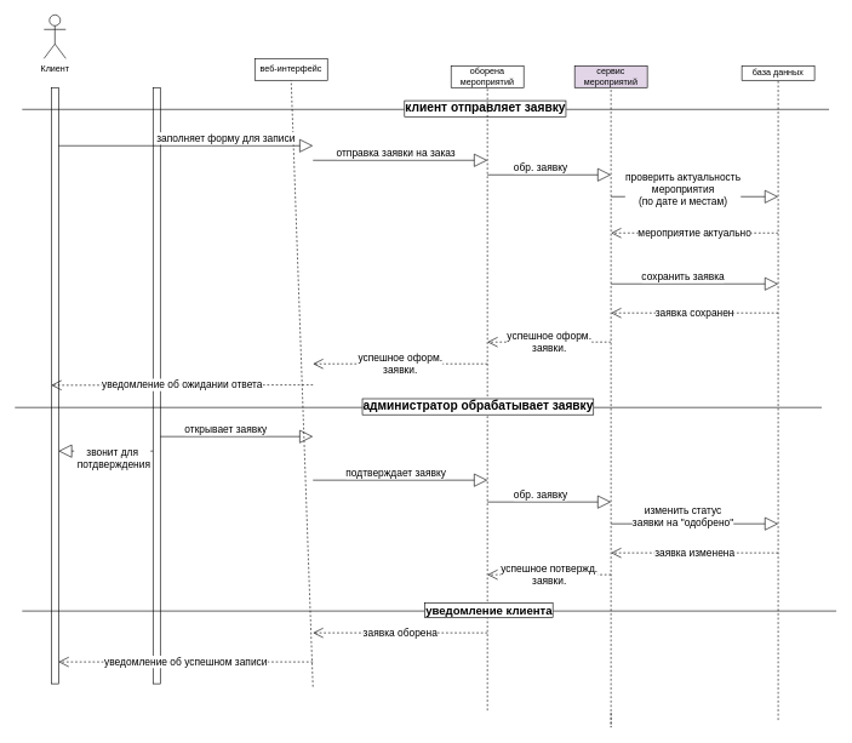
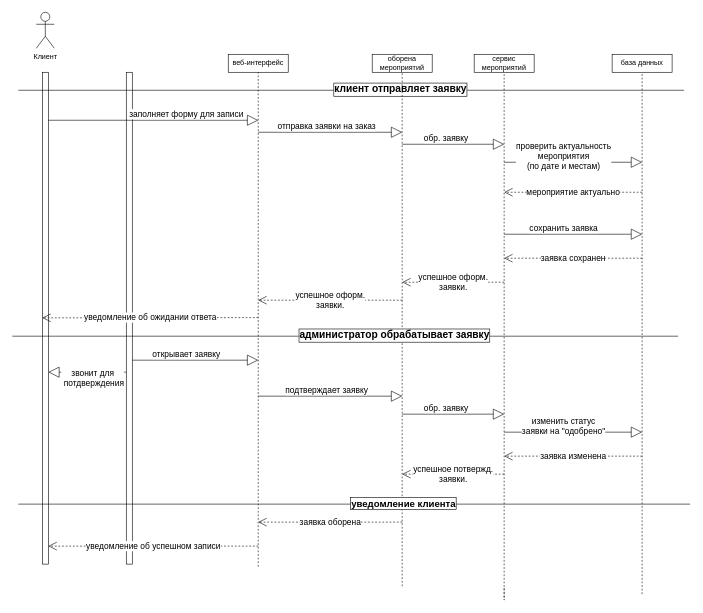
  <mxCell id="0" />
  <mxCell id="1" parent="0" />
  <mxCell id="2" value="&lt;span style=&quot;color: rgba(0, 0, 0, 0); font-family: monospace; font-size: 0px; text-align: start;&quot;&gt;%3CmxGraphModel%3E%3Croot%3E%3CmxCell%20id%3D%220%22%2F%3E%3CmxCell%20id%3D%221%22%20parent%3D%220%22%2F%3E%3CmxCell%20id%3D%222%22%20value%3D%22%D0%9E%D1%88%D0%B8%D0%B1%D0%BA%D0%B0%20%D0%B4%D0%BE%D0%B1%D0%B0%D0%B2%D0%BB%D0%B5%D0%BD%D0%B8%D1%8F%22%20style%3D%22html%3D1%3BverticalAlign%3Dbottom%3BendArrow%3Dopen%3Bdashed%3D1%3BendSize%3D8%3Bcurved%3D0%3Brounded%3D0%3B%22%20edge%3D%221%22%20parent%3D%221%22%3E%3CmxGeometry%20x%3D%22-0.556%22%20relative%3D%221%22%20as%3D%22geometry%22%3E%3CmxPoint%20x%3D%22870%22%20y%3D%22270%22%20as%3D%22sourcePoint%22%2F%3E%3CmxPoint%20x%3D%22510%22%20y%3D%22270%22%20as%3D%22targetPoint%22%2F%3E%3CmxPoint%20as%3D%22offset%22%2F%3E%3C%2FmxGeometry%3E%3C%2FmxCell%3E%3C%2Froot%3E%3C%2FmxGraphModel%3E&lt;/span&gt;" style="html=1;points=[];perimeter=orthogonalPerimeter;outlineConnect=0;targetShapes=umlLifeline;portConstraint=eastwest;newEdgeStyle={&quot;edgeStyle&quot;:&quot;elbowEdgeStyle&quot;,&quot;elbow&quot;:&quot;vertical&quot;,&quot;curved&quot;:0,&quot;rounded&quot;:0};" parent="1" vertex="1"><mxGeometry x="210" y="120" width="10" height="820" as="geometry" /></mxCell>
  <mxCell id="3" value="Клиент" style="shape=umlActor;verticalLabelPosition=bottom;verticalAlign=top;html=1;" parent="1" vertex="1"><mxGeometry x="60" y="20" width="30" height="60" as="geometry" /></mxCell>
  <mxCell id="4" value="&lt;span style=&quot;color: rgba(0, 0, 0, 0); font-family: monospace; font-size: 0px; text-align: start;&quot;&gt;%3CmxGraphModel%3E%3Croot%3E%3CmxCell%20id%3D%220%22%2F%3E%3CmxCell%20id%3D%221%22%20parent%3D%220%22%2F%3E%3CmxCell%20id%3D%222%22%20value%3D%22%D0%9E%D1%88%D0%B8%D0%B1%D0%BA%D0%B0%20%D0%B4%D0%BE%D0%B1%D0%B0%D0%B2%D0%BB%D0%B5%D0%BD%D0%B8%D1%8F%22%20style%3D%22html%3D1%3BverticalAlign%3Dbottom%3BendArrow%3Dopen%3Bdashed%3D1%3BendSize%3D8%3Bcurved%3D0%3Brounded%3D0%3B%22%20edge%3D%221%22%20parent%3D%221%22%3E%3CmxGeometry%20x%3D%22-0.556%22%20relative%3D%221%22%20as%3D%22geometry%22%3E%3CmxPoint%20x%3D%22870%22%20y%3D%22270%22%20as%3D%22sourcePoint%22%2F%3E%3CmxPoint%20x%3D%22510%22%20y%3D%22270%22%20as%3D%22targetPoint%22%2F%3E%3CmxPoint%20as%3D%22offset%22%2F%3E%3C%2FmxGeometry%3E%3C%2FmxCell%3E%3C%2Froot%3E%3C%2FmxGraphModel%3E&lt;/span&gt;" style="html=1;points=[];perimeter=orthogonalPerimeter;outlineConnect=0;targetShapes=umlLifeline;portConstraint=eastwest;newEdgeStyle={&quot;edgeStyle&quot;:&quot;elbowEdgeStyle&quot;,&quot;elbow&quot;:&quot;vertical&quot;,&quot;curved&quot;:0,&quot;rounded&quot;:0};" parent="1" vertex="1"><mxGeometry x="70" y="120" width="10" height="820" as="geometry" /></mxCell>
  <mxCell id="5" value="" style="endArrow=none;html=1;rounded=0;" parent="1" edge="1"><mxGeometry width="50" height="50" relative="1" as="geometry"><mxPoint x="30" y="150" as="sourcePoint" /><mxPoint x="1140" y="150" as="targetPoint" /></mxGeometry></mxCell>
  <mxCell id="6" value="&lt;font style=&quot;font-size: 17px;&quot;&gt;клиент отправляет заявку&lt;/font&gt;" style="edgeLabel;html=1;align=center;verticalAlign=middle;resizable=0;points=[];fontStyle=1;labelBorderColor=default;" parent="5" vertex="1" connectable="0"><mxGeometry x="-0.075" y="2" relative="1" as="geometry"><mxPoint x="123" as="offset" /></mxGeometry></mxCell>
- <mxCell id="7" value="веб-интерфейс" style="rounded=0;whiteSpace=wrap;html=1;" parent="1" vertex="1"><mxGeometry x="350" y="80" width="100" height="30" as="geometry" /></mxCell>
+ <mxCell id="7" value="веб-интерфейс" style="rounded=0;whiteSpace=wrap;html=1;" parent="1" vertex="1"><mxGeometry x="380" y="90" width="100" height="30" as="geometry" /></mxCell>
  <mxCell id="8" value="&lt;div&gt;оборена&lt;/div&gt;&lt;div&gt;мероприятий&lt;/div&gt;" style="rounded=0;whiteSpace=wrap;html=1;" parent="1" vertex="1"><mxGeometry x="620" y="90" width="100" height="30" as="geometry" /></mxCell>
- <mxCell id="9" value="сервис мероприя&lt;span style=&quot;background-color: transparent; color: light-dark(rgb(0, 0, 0), rgb(255, 255, 255));&quot;&gt;тий&lt;/span&gt;" style="rounded=0;whiteSpace=wrap;html=1;fillColor=#e1d5e7;" parent="1" vertex="1"><mxGeometry x="790" y="90" width="100" height="30" as="geometry" /></mxCell>
- <mxCell id="10" value="база данных" style="rounded=0;whiteSpace=wrap;html=1;" parent="1" vertex="1"><mxGeometry x="1020" y="90" width="100" height="20" as="geometry" /></mxCell>
+ <mxCell id="9" value="сервис мероприя&lt;span style=&quot;background-color: transparent; color: light-dark(rgb(0, 0, 0), rgb(255, 255, 255));&quot;&gt;тий&lt;/span&gt;" style="rounded=0;whiteSpace=wrap;html=1;" parent="1" vertex="1"><mxGeometry x="790" y="90" width="100" height="30" as="geometry" /></mxCell>
+ <mxCell id="10" value="база данных" style="rounded=0;whiteSpace=wrap;html=1;" parent="1" vertex="1"><mxGeometry x="1020" y="90" width="100" height="30" as="geometry" /></mxCell>
  <mxCell id="11" value="" style="endArrow=none;dashed=1;html=1;rounded=0;entryX=0.5;entryY=1;entryDx=0;entryDy=0;" parent="1" target="7" edge="1"><mxGeometry width="50" height="50" relative="1" as="geometry"><mxPoint x="430" y="944.211" as="sourcePoint" /><mxPoint x="600" y="200" as="targetPoint" /></mxGeometry></mxCell>
  <mxCell id="12" value="" style="endArrow=none;dashed=1;html=1;rounded=0;entryX=0.5;entryY=1;entryDx=0;entryDy=0;" parent="1" target="8" edge="1"><mxGeometry width="50" height="50" relative="1" as="geometry"><mxPoint x="670" y="976.842" as="sourcePoint" /><mxPoint x="540" y="300" as="targetPoint" /></mxGeometry></mxCell>
  <mxCell id="13" value="" style="endArrow=none;dashed=1;html=1;rounded=0;entryX=0.5;entryY=1;entryDx=0;entryDy=0;" parent="1" target="9" edge="1"><mxGeometry width="50" height="50" relative="1" as="geometry"><mxPoint x="840" y="980" as="sourcePoint" /><mxPoint x="830" y="120" as="targetPoint" /><Array as="points"><mxPoint x="840" y="1000" /><mxPoint x="840" y="980" /></Array></mxGeometry></mxCell>
  <mxCell id="14" value="" style="endArrow=none;dashed=1;html=1;rounded=0;entryX=0.5;entryY=1;entryDx=0;entryDy=0;" parent="1" target="10" edge="1"><mxGeometry width="50" height="50" relative="1" as="geometry"><mxPoint x="1070" y="990" as="sourcePoint" /><mxPoint x="730" y="240" as="targetPoint" /></mxGeometry></mxCell>
  <mxCell id="15" value="&lt;font style=&quot;font-size: 14px;&quot;&gt;заполняет форму для записи&lt;/font&gt;" style="endArrow=block;endSize=16;endFill=0;html=1;rounded=0;" parent="1" edge="1"><mxGeometry x="0.314" y="10" width="160" relative="1" as="geometry"><mxPoint x="80" y="200" as="sourcePoint" /><mxPoint x="430" y="200" as="targetPoint" /><Array as="points"><mxPoint x="290" y="200" /></Array><mxPoint as="offset" /></mxGeometry></mxCell>
  <mxCell id="16" value="&lt;font style=&quot;font-size: 14px;&quot;&gt;отправка заявки на заказ&lt;/font&gt;" style="endArrow=block;endSize=16;endFill=0;html=1;rounded=0;" parent="1" edge="1"><mxGeometry x="-0.048" y="10" width="160" relative="1" as="geometry"><mxPoint x="430" y="220" as="sourcePoint" /><mxPoint x="670" y="220" as="targetPoint" /><mxPoint as="offset" /></mxGeometry></mxCell>
  <mxCell id="17" value="" style="endArrow=none;html=1;rounded=0;" parent="1" edge="1"><mxGeometry width="50" height="50" relative="1" as="geometry"><mxPoint x="20" y="560" as="sourcePoint" /><mxPoint x="1130" y="560" as="targetPoint" /></mxGeometry></mxCell>
  <mxCell id="18" value="&lt;font style=&quot;font-size: 17px;&quot;&gt;администратор обрабатывает заявку&lt;/font&gt;" style="edgeLabel;html=1;align=center;verticalAlign=middle;resizable=0;points=[];fontStyle=1;labelBorderColor=default;" parent="17" vertex="1" connectable="0"><mxGeometry x="-0.075" y="2" relative="1" as="geometry"><mxPoint x="123" as="offset" /></mxGeometry></mxCell>
  <mxCell id="19" value="&lt;font style=&quot;font-size: 14px;&quot;&gt;открывает заявку&lt;/font&gt;" style="endArrow=block;endSize=16;endFill=0;html=1;rounded=0;" parent="1" source="2" edge="1"><mxGeometry x="-0.143" y="10" width="160" relative="1" as="geometry"><mxPoint x="230" y="600" as="sourcePoint" /><mxPoint x="430" y="600" as="targetPoint" /><Array as="points"><mxPoint x="290" y="600" /></Array><mxPoint as="offset" /></mxGeometry></mxCell>
  <mxCell id="20" value="&lt;font style=&quot;font-size: 14px;&quot;&gt;звонит для&lt;/font&gt;&lt;div&gt;&lt;font style=&quot;font-size: 14px;&quot;&gt;&amp;nbsp;потдверждения&lt;/font&gt;&lt;/div&gt;" style="endArrow=block;endSize=16;endFill=0;html=1;rounded=0;" parent="1" edge="1"><mxGeometry x="-0.143" y="10" width="160" relative="1" as="geometry"><mxPoint x="210" y="620" as="sourcePoint" /><mxPoint x="80" y="620" as="targetPoint" /><Array as="points" /><mxPoint as="offset" /></mxGeometry></mxCell>
  <mxCell id="21" value="" style="endArrow=none;html=1;rounded=0;" parent="1" edge="1"><mxGeometry width="50" height="50" relative="1" as="geometry"><mxPoint x="30" y="840" as="sourcePoint" /><mxPoint x="1150" y="840" as="targetPoint" /></mxGeometry></mxCell>
  <mxCell id="22" value="&lt;font style=&quot;font-size: 16px;&quot;&gt;уведомление клиента&lt;/font&gt;" style="edgeLabel;html=1;align=center;verticalAlign=middle;resizable=0;points=[];fontStyle=1;labelBorderColor=default;" parent="21" vertex="1" connectable="0"><mxGeometry x="-0.075" y="2" relative="1" as="geometry"><mxPoint x="123" as="offset" /></mxGeometry></mxCell>
  <mxCell id="23" value="&lt;font style=&quot;font-size: 14px;&quot;&gt;заявка оборена&lt;/font&gt;" style="endArrow=open;endSize=12;dashed=1;html=1;rounded=0;" parent="1" edge="1"><mxGeometry width="160" relative="1" as="geometry"><mxPoint x="670" y="870" as="sourcePoint" /><mxPoint x="430" y="870" as="targetPoint" /></mxGeometry></mxCell>
  <mxCell id="24" value="&lt;font style=&quot;font-size: 14px;&quot;&gt;уведомление об успешном записи&lt;/font&gt;" style="endArrow=open;endSize=12;dashed=1;html=1;rounded=0;" parent="1" target="4" edge="1"><mxGeometry width="160" relative="1" as="geometry"><mxPoint x="430" y="910" as="sourcePoint" /><mxPoint x="290" y="910" as="targetPoint" /></mxGeometry></mxCell>
  <mxCell id="25" value="&lt;font style=&quot;font-size: 14px;&quot;&gt;уведомление об ожидании ответа&lt;/font&gt;" style="endArrow=open;endSize=12;dashed=1;html=1;rounded=0;" parent="1" edge="1"><mxGeometry width="160" relative="1" as="geometry"><mxPoint x="430" y="529" as="sourcePoint" /><mxPoint x="70" y="529.41" as="targetPoint" /></mxGeometry></mxCell>
  <mxCell id="26" value="&lt;font style=&quot;font-size: 14px;&quot;&gt;обр. заявку&lt;/font&gt;" style="endArrow=block;endSize=16;endFill=0;html=1;rounded=0;" parent="1" edge="1"><mxGeometry x="-0.143" y="10" width="160" relative="1" as="geometry"><mxPoint x="670" y="240" as="sourcePoint" /><mxPoint x="840" y="240" as="targetPoint" /><Array as="points" /><mxPoint as="offset" /></mxGeometry></mxCell>
  <mxCell id="27" value="&lt;font style=&quot;font-size: 14px;&quot;&gt;проверить актуальность&lt;br&gt;мероприятия &lt;br&gt;(по дате и местам)&lt;/font&gt;" style="endArrow=block;endSize=16;endFill=0;html=1;rounded=0;" parent="1" edge="1"><mxGeometry x="-0.143" y="10" width="160" relative="1" as="geometry"><mxPoint x="840" y="270" as="sourcePoint" /><mxPoint x="1070" y="270" as="targetPoint" /><Array as="points" /><mxPoint as="offset" /></mxGeometry></mxCell>
  <mxCell id="28" value="&lt;font style=&quot;font-size: 14px;&quot;&gt;сохранить заявка&lt;/font&gt;" style="endArrow=block;endSize=16;endFill=0;html=1;rounded=0;" parent="1" edge="1"><mxGeometry x="-0.143" y="10" width="160" relative="1" as="geometry"><mxPoint x="840" y="390" as="sourcePoint" /><mxPoint x="1070" y="390" as="targetPoint" /><Array as="points" /><mxPoint as="offset" /></mxGeometry></mxCell>
  <mxCell id="29" value="&lt;font style=&quot;font-size: 14px;&quot;&gt;заявка сохранен&lt;/font&gt;" style="endArrow=open;endSize=12;dashed=1;html=1;rounded=0;" parent="1" edge="1"><mxGeometry width="160" relative="1" as="geometry"><mxPoint x="1070" y="430" as="sourcePoint" /><mxPoint x="840" y="430" as="targetPoint" /></mxGeometry></mxCell>
  <mxCell id="30" value="&lt;font style=&quot;font-size: 14px;&quot;&gt;мероприятие актуально&lt;/font&gt;" style="endArrow=open;endSize=12;dashed=1;html=1;rounded=0;" parent="1" edge="1"><mxGeometry width="160" relative="1" as="geometry"><mxPoint x="1070" y="320" as="sourcePoint" /><mxPoint x="840" y="320" as="targetPoint" /></mxGeometry></mxCell>
  <mxCell id="31" value="&lt;font style=&quot;font-size: 14px;&quot;&gt;успешное оформ.&lt;/font&gt;&lt;div&gt;&lt;font style=&quot;font-size: 14px;&quot;&gt;заявки.&lt;/font&gt;&lt;/div&gt;" style="endArrow=open;endSize=12;dashed=1;html=1;rounded=0;" parent="1" edge="1"><mxGeometry width="160" relative="1" as="geometry"><mxPoint x="840" y="470" as="sourcePoint" /><mxPoint x="670" y="470" as="targetPoint" /></mxGeometry></mxCell>
  <mxCell id="32" value="&lt;font style=&quot;font-size: 14px;&quot;&gt;успешное оформ.&lt;/font&gt;&lt;div&gt;&lt;font style=&quot;font-size: 14px;&quot;&gt;заявки.&lt;/font&gt;&lt;/div&gt;" style="endArrow=open;endSize=12;dashed=1;html=1;rounded=0;" parent="1" edge="1"><mxGeometry width="160" relative="1" as="geometry"><mxPoint x="670" y="500" as="sourcePoint" /><mxPoint x="430" y="500" as="targetPoint" /></mxGeometry></mxCell>
  <mxCell id="33" value="&lt;font style=&quot;font-size: 14px;&quot;&gt;подтверждает заявку&lt;/font&gt;" style="endArrow=block;endSize=16;endFill=0;html=1;rounded=0;" parent="1" edge="1"><mxGeometry x="-0.048" y="10" width="160" relative="1" as="geometry"><mxPoint x="430" y="660" as="sourcePoint" /><mxPoint x="670" y="660" as="targetPoint" /><mxPoint as="offset" /></mxGeometry></mxCell>
  <mxCell id="34" value="&lt;font style=&quot;font-size: 14px;&quot;&gt;обр. заявку&lt;/font&gt;" style="endArrow=block;endSize=16;endFill=0;html=1;rounded=0;" parent="1" edge="1"><mxGeometry x="-0.143" y="10" width="160" relative="1" as="geometry"><mxPoint x="670" y="690" as="sourcePoint" /><mxPoint x="840" y="690" as="targetPoint" /><Array as="points" /><mxPoint as="offset" /></mxGeometry></mxCell>
  <mxCell id="35" value="&lt;font style=&quot;font-size: 14px;&quot;&gt;изменить статус &lt;br&gt;заявки на &quot;одобрено&quot;&lt;/font&gt;" style="endArrow=block;endSize=16;endFill=0;html=1;rounded=0;" parent="1" edge="1"><mxGeometry x="-0.143" y="10" width="160" relative="1" as="geometry"><mxPoint x="840" y="720" as="sourcePoint" /><mxPoint x="1070" y="720" as="targetPoint" /><Array as="points" /><mxPoint as="offset" /></mxGeometry></mxCell>
  <mxCell id="36" value="&lt;font style=&quot;font-size: 14px;&quot;&gt;заявка изменена&lt;/font&gt;" style="endArrow=open;endSize=12;dashed=1;html=1;rounded=0;" parent="1" edge="1"><mxGeometry width="160" relative="1" as="geometry"><mxPoint x="1070" y="760" as="sourcePoint" /><mxPoint x="840" y="760" as="targetPoint" /></mxGeometry></mxCell>
  <mxCell id="37" value="&lt;font style=&quot;font-size: 14px;&quot;&gt;успешное потвержд.&lt;/font&gt;&lt;div&gt;&lt;font style=&quot;font-size: 14px;&quot;&gt;заявки.&lt;/font&gt;&lt;/div&gt;" style="endArrow=open;endSize=12;dashed=1;html=1;rounded=0;" parent="1" edge="1"><mxGeometry width="160" relative="1" as="geometry"><mxPoint x="840" y="790" as="sourcePoint" /><mxPoint x="670" y="790" as="targetPoint" /></mxGeometry></mxCell>
